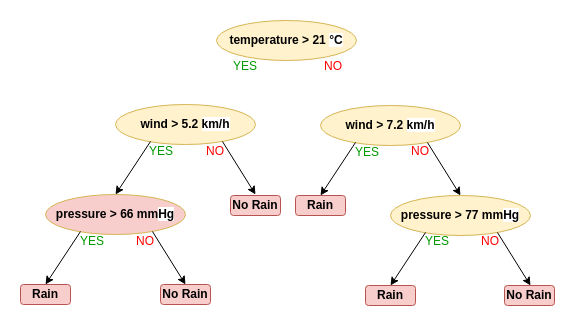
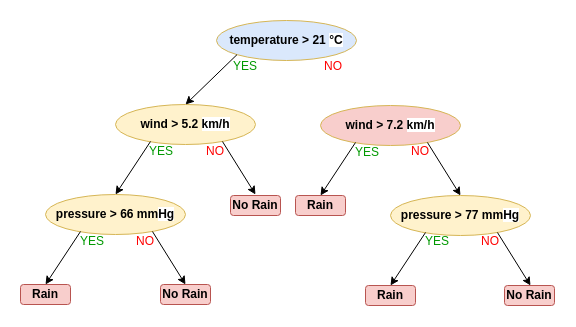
  <mxCell id="0" />
  <mxCell id="1" parent="0" />
  <mxCell id="2" value="&lt;div style=&quot;text-align: left&quot;&gt;&lt;b&gt;wind &amp;gt; 5.2 &lt;/b&gt;&lt;b style=&quot;background-color: rgb(255 , 255 , 255)&quot;&gt;&lt;font face=&quot;arial, sans-serif&quot;&gt;km/h&lt;/font&gt;&lt;/b&gt;&lt;/div&gt;" style="ellipse;whiteSpace=wrap;html=1;fillColor=#fff2cc;strokeColor=#d6b656;" vertex="1" parent="1"><mxGeometry x="115" y="104" width="140" height="40" as="geometry" /></mxCell>
  <mxCell id="3" value="" style="endArrow=classic;html=1;exitX=0.764;exitY=0.925;exitDx=0;exitDy=0;exitPerimeter=0;" edge="1" parent="1" source="2"><mxGeometry width="50" height="50" relative="1" as="geometry"><mxPoint x="315" y="314" as="sourcePoint" /><mxPoint x="255" y="194" as="targetPoint" /></mxGeometry></mxCell>
  <mxCell id="4" value="" style="endArrow=classic;html=1;" edge="1" parent="1"><mxGeometry width="50" height="50" relative="1" as="geometry"><mxPoint x="150" y="141" as="sourcePoint" /><mxPoint x="115" y="194" as="targetPoint" /></mxGeometry></mxCell>
- <mxCell id="5" value="&lt;div style=&quot;text-align: left&quot;&gt;&lt;b&gt;wind &amp;gt; 7.2 &lt;/b&gt;&lt;b style=&quot;background-color: rgb(255 , 255 , 255)&quot;&gt;&lt;font face=&quot;arial, sans-serif&quot;&gt;km/h&lt;/font&gt;&lt;/b&gt;&lt;/div&gt;" style="ellipse;whiteSpace=wrap;html=1;fillColor=#fff2cc;strokeColor=#d6b656;" vertex="1" parent="1"><mxGeometry x="320" y="105" width="140" height="40" as="geometry" /></mxCell>
+ <mxCell id="5" value="&lt;div style=&quot;text-align: left&quot;&gt;&lt;b&gt;wind &amp;gt; 7.2 &lt;/b&gt;&lt;b style=&quot;background-color: rgb(255 , 255 , 255)&quot;&gt;&lt;font face=&quot;arial, sans-serif&quot;&gt;km/h&lt;/font&gt;&lt;/b&gt;&lt;/div&gt;" style="ellipse;whiteSpace=wrap;html=1;fillColor=#f8cecc;strokeColor=#d6b656;" vertex="1" parent="1"><mxGeometry x="320" y="105" width="140" height="40" as="geometry" /></mxCell>
  <mxCell id="6" value="" style="endArrow=classic;html=1;exitX=0.764;exitY=0.925;exitDx=0;exitDy=0;exitPerimeter=0;" edge="1" parent="1" source="5"><mxGeometry width="50" height="50" relative="1" as="geometry"><mxPoint x="520" y="315" as="sourcePoint" /><mxPoint x="460" y="195" as="targetPoint" /></mxGeometry></mxCell>
  <mxCell id="7" value="" style="endArrow=classic;html=1;" edge="1" parent="1"><mxGeometry width="50" height="50" relative="1" as="geometry"><mxPoint x="355" y="142" as="sourcePoint" /><mxPoint x="320" y="195" as="targetPoint" /></mxGeometry></mxCell>
- <mxCell id="8" value="&lt;div style=&quot;text-align: left&quot;&gt;&lt;b&gt;pressure &amp;gt; 66 mm&lt;/b&gt;&lt;b style=&quot;background-color: rgb(255 , 255 , 255)&quot;&gt;&lt;font face=&quot;arial, sans-serif&quot;&gt;Hg&lt;/font&gt;&lt;/b&gt;&lt;/div&gt;" style="ellipse;whiteSpace=wrap;html=1;fillColor=#f8cecc;strokeColor=#d6b656;" vertex="1" parent="1"><mxGeometry x="45" y="194" width="140" height="40" as="geometry" /></mxCell>
+ <mxCell id="8" value="&lt;div style=&quot;text-align: left&quot;&gt;&lt;b&gt;pressure &amp;gt; 66 mm&lt;/b&gt;&lt;b style=&quot;background-color: rgb(255 , 255 , 255)&quot;&gt;&lt;font face=&quot;arial, sans-serif&quot;&gt;Hg&lt;/font&gt;&lt;/b&gt;&lt;/div&gt;" style="ellipse;whiteSpace=wrap;html=1;fillColor=#fff2cc;strokeColor=#d6b656;" vertex="1" parent="1"><mxGeometry x="45" y="194" width="140" height="40" as="geometry" /></mxCell>
  <mxCell id="9" value="" style="endArrow=classic;html=1;exitX=0.764;exitY=0.925;exitDx=0;exitDy=0;exitPerimeter=0;" edge="1" parent="1" source="8"><mxGeometry width="50" height="50" relative="1" as="geometry"><mxPoint x="245" y="404" as="sourcePoint" /><mxPoint x="185" y="284" as="targetPoint" /></mxGeometry></mxCell>
  <mxCell id="10" value="" style="endArrow=classic;html=1;" edge="1" parent="1"><mxGeometry width="50" height="50" relative="1" as="geometry"><mxPoint x="80" y="231" as="sourcePoint" /><mxPoint x="45" y="284" as="targetPoint" /></mxGeometry></mxCell>
  <mxCell id="11" value="&lt;div style=&quot;text-align: left&quot;&gt;&lt;b&gt;pressure &amp;gt; 77 mm&lt;/b&gt;&lt;b style=&quot;background-color: rgb(255 , 255 , 255)&quot;&gt;&lt;font face=&quot;arial, sans-serif&quot;&gt;Hg&lt;/font&gt;&lt;/b&gt;&lt;/div&gt;" style="ellipse;whiteSpace=wrap;html=1;fillColor=#fff2cc;strokeColor=#d6b656;" vertex="1" parent="1"><mxGeometry x="390" y="195" width="140" height="40" as="geometry" /></mxCell>
  <mxCell id="12" value="" style="endArrow=classic;html=1;exitX=0.764;exitY=0.925;exitDx=0;exitDy=0;exitPerimeter=0;" edge="1" parent="1" source="11"><mxGeometry width="50" height="50" relative="1" as="geometry"><mxPoint x="590" y="405" as="sourcePoint" /><mxPoint x="530" y="285" as="targetPoint" /></mxGeometry></mxCell>
  <mxCell id="13" value="" style="endArrow=classic;html=1;" edge="1" parent="1"><mxGeometry width="50" height="50" relative="1" as="geometry"><mxPoint x="425" y="232" as="sourcePoint" /><mxPoint x="390" y="285" as="targetPoint" /></mxGeometry></mxCell>
- <mxCell id="14" value="&lt;div style=&quot;text-align: left&quot;&gt;&lt;b style=&quot;font-family: &amp;#34;helvetica&amp;#34; ; text-align: center&quot;&gt;temperature &amp;gt; 21&amp;nbsp;&lt;span style=&quot;font-family: &amp;#34;arial&amp;#34; , sans-serif ; text-align: left ; background-color: rgb(255 , 255 , 255)&quot;&gt;°C&lt;/span&gt;&lt;/b&gt;&lt;br&gt;&lt;/div&gt;" style="ellipse;whiteSpace=wrap;html=1;fillColor=#fff2cc;strokeColor=#d6b656;" vertex="1" parent="1"><mxGeometry x="216" y="20" width="140" height="40" as="geometry" /></mxCell>
+ <mxCell id="14" value="&lt;div style=&quot;text-align: left&quot;&gt;&lt;b style=&quot;font-family: &amp;#34;helvetica&amp;#34; ; text-align: center&quot;&gt;temperature &amp;gt; 21&amp;nbsp;&lt;span style=&quot;font-family: &amp;#34;arial&amp;#34; , sans-serif ; text-align: left ; background-color: rgb(255 , 255 , 255)&quot;&gt;°C&lt;/span&gt;&lt;/b&gt;&lt;br&gt;&lt;/div&gt;" style="ellipse;whiteSpace=wrap;html=1;fillColor=#dae8fc;strokeColor=#d6b656;" vertex="1" parent="1"><mxGeometry x="216" y="20" width="140" height="40" as="geometry" /></mxCell>
+ <mxCell id="15" value="" style="endArrow=classic;html=1;entryX=0.5;entryY=0;entryDx=0;entryDy=0;exitX=0;exitY=1;exitDx=0;exitDy=0;" edge="1" parent="1" source="14" target="2"><mxGeometry width="50" height="50" relative="1" as="geometry"><mxPoint x="240" y="51" as="sourcePoint" /><mxPoint x="205" y="104" as="targetPoint" /></mxGeometry></mxCell>
  <mxCell id="16" value="&lt;b&gt;No Rain&lt;/b&gt;" style="rounded=1;whiteSpace=wrap;html=1;fillColor=#f8cecc;strokeColor=#b85450;" vertex="1" parent="1"><mxGeometry x="504" y="285" width="50" height="20" as="geometry" /></mxCell>
  <mxCell id="17" value="&lt;b&gt;Rain&lt;/b&gt;" style="rounded=1;whiteSpace=wrap;html=1;fillColor=#f8cecc;strokeColor=#b85450;" vertex="1" parent="1"><mxGeometry x="365" y="285" width="50" height="20" as="geometry" /></mxCell>
  <mxCell id="18" value="&lt;b&gt;Rain&lt;/b&gt;" style="rounded=1;whiteSpace=wrap;html=1;fillColor=#f8cecc;strokeColor=#b85450;" vertex="1" parent="1"><mxGeometry x="295" y="195" width="50" height="20" as="geometry" /></mxCell>
  <mxCell id="19" value="&lt;b&gt;Rain&lt;/b&gt;" style="rounded=1;whiteSpace=wrap;html=1;fillColor=#f8cecc;strokeColor=#b85450;" vertex="1" parent="1"><mxGeometry x="20" y="284" width="50" height="20" as="geometry" /></mxCell>
  <mxCell id="20" value="&lt;b&gt;No Rain&lt;/b&gt;" style="rounded=1;whiteSpace=wrap;html=1;fillColor=#f8cecc;strokeColor=#b85450;" vertex="1" parent="1"><mxGeometry x="160" y="284" width="50" height="20" as="geometry" /></mxCell>
  <mxCell id="21" value="&lt;b&gt;No Rain&lt;/b&gt;" style="rounded=1;whiteSpace=wrap;html=1;fillColor=#f8cecc;strokeColor=#b85450;" vertex="1" parent="1"><mxGeometry x="230" y="195" width="50" height="20" as="geometry" /></mxCell>
  <mxCell id="22" value="&lt;font color=&quot;#009900&quot;&gt;YES&lt;/font&gt;" style="text;html=1;strokeColor=none;fillColor=none;align=center;verticalAlign=middle;whiteSpace=wrap;rounded=0;" vertex="1" parent="1"><mxGeometry x="225" y="56" width="40" height="20" as="geometry" /></mxCell>
  <mxCell id="23" value="&lt;font color=&quot;#ff0000&quot;&gt;NO&lt;/font&gt;" style="text;html=1;strokeColor=none;fillColor=none;align=center;verticalAlign=middle;whiteSpace=wrap;rounded=0;" vertex="1" parent="1"><mxGeometry x="313" y="56" width="40" height="20" as="geometry" /></mxCell>
  <mxCell id="24" value="&lt;font color=&quot;#009900&quot;&gt;YES&lt;/font&gt;" style="text;html=1;strokeColor=none;fillColor=none;align=center;verticalAlign=middle;whiteSpace=wrap;rounded=0;" vertex="1" parent="1"><mxGeometry x="141" y="141" width="40" height="20" as="geometry" /></mxCell>
  <mxCell id="25" value="&lt;font color=&quot;#009900&quot;&gt;YES&lt;/font&gt;" style="text;html=1;strokeColor=none;fillColor=none;align=center;verticalAlign=middle;whiteSpace=wrap;rounded=0;" vertex="1" parent="1"><mxGeometry x="72" y="231" width="40" height="20" as="geometry" /></mxCell>
  <mxCell id="26" value="&lt;font color=&quot;#009900&quot;&gt;YES&lt;/font&gt;" style="text;html=1;strokeColor=none;fillColor=none;align=center;verticalAlign=middle;whiteSpace=wrap;rounded=0;" vertex="1" parent="1"><mxGeometry x="347" y="142" width="40" height="20" as="geometry" /></mxCell>
  <mxCell id="27" value="&lt;font color=&quot;#009900&quot;&gt;YES&lt;/font&gt;" style="text;html=1;strokeColor=none;fillColor=none;align=center;verticalAlign=middle;whiteSpace=wrap;rounded=0;" vertex="1" parent="1"><mxGeometry x="417" y="231" width="40" height="20" as="geometry" /></mxCell>
  <mxCell id="28" value="&lt;font color=&quot;#ff0000&quot;&gt;NO&lt;/font&gt;" style="text;html=1;strokeColor=none;fillColor=none;align=center;verticalAlign=middle;whiteSpace=wrap;rounded=0;" vertex="1" parent="1"><mxGeometry x="195" y="141" width="40" height="20" as="geometry" /></mxCell>
  <mxCell id="29" value="&lt;font color=&quot;#ff0000&quot;&gt;NO&lt;/font&gt;" style="text;html=1;strokeColor=none;fillColor=none;align=center;verticalAlign=middle;whiteSpace=wrap;rounded=0;" vertex="1" parent="1"><mxGeometry x="125" y="231" width="40" height="20" as="geometry" /></mxCell>
  <mxCell id="30" value="&lt;font color=&quot;#ff0000&quot;&gt;NO&lt;/font&gt;" style="text;html=1;strokeColor=none;fillColor=none;align=center;verticalAlign=middle;whiteSpace=wrap;rounded=0;" vertex="1" parent="1"><mxGeometry x="400" y="141" width="40" height="20" as="geometry" /></mxCell>
  <mxCell id="31" value="&lt;font color=&quot;#ff0000&quot;&gt;NO&lt;/font&gt;" style="text;html=1;strokeColor=none;fillColor=none;align=center;verticalAlign=middle;whiteSpace=wrap;rounded=0;" vertex="1" parent="1"><mxGeometry x="470" y="231" width="40" height="20" as="geometry" /></mxCell>
